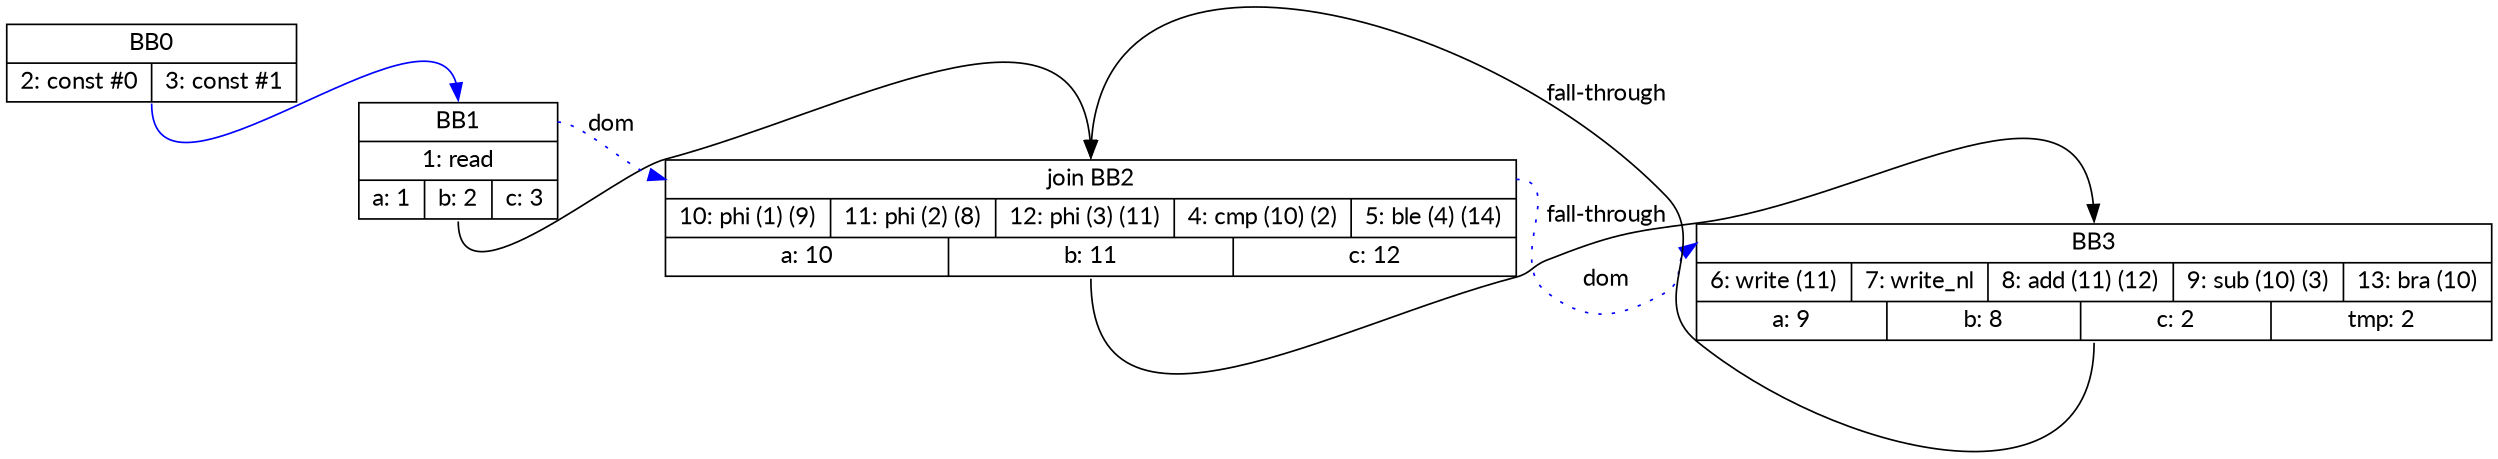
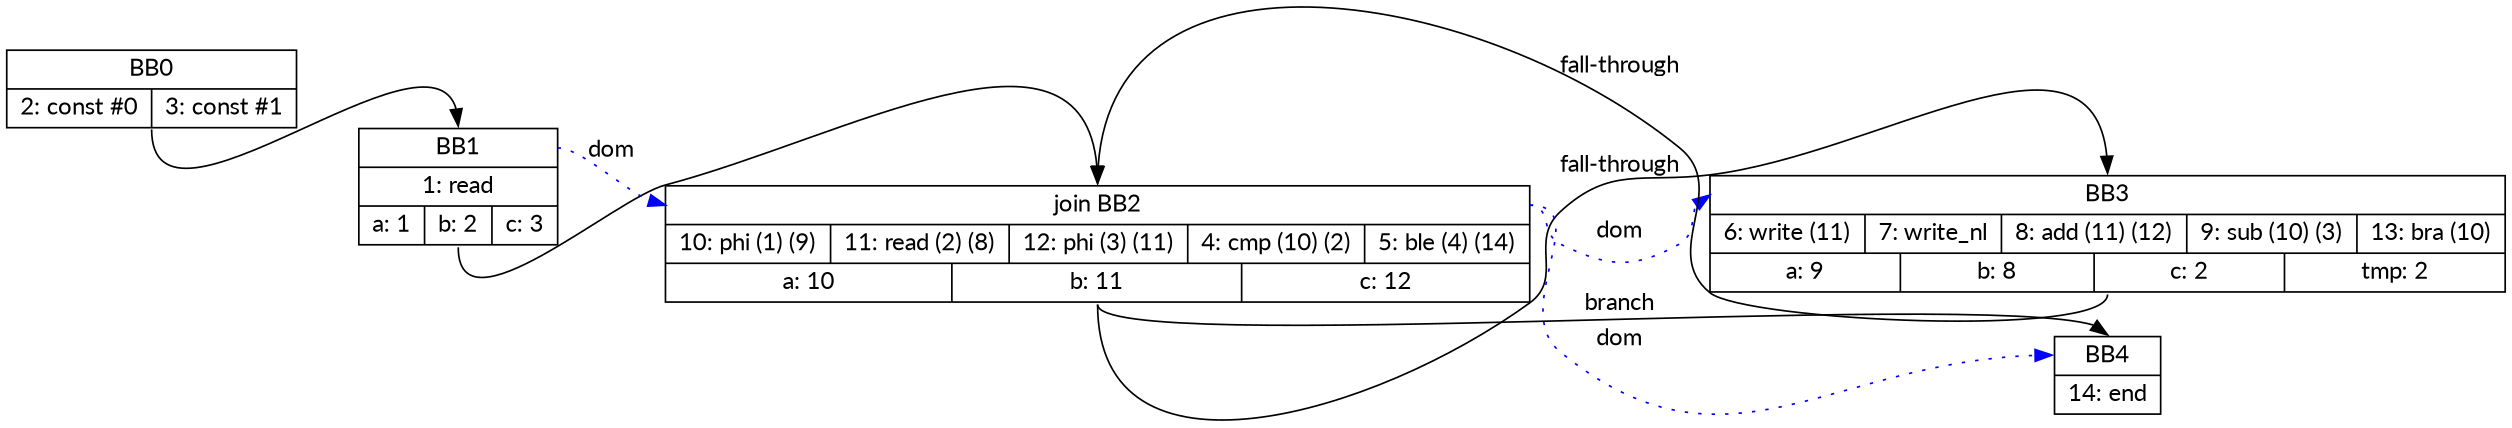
  digraph {
    fontname=Lato
    rankdir=LR
    node [fontname=Lato shape=record]
    edge [fontname=Lato headport=n tailport=s]
    n1 [label="<b>BB0 | {2: const #0|3: const #1}"]
    n2 [label="<b>BB1 | {1: read}| {a: 1 | b: 2 | c: 3}"]
-   n3 [label="<b>join BB2 | {10: phi (1) (9)|11: phi (2) (8)|12: phi (3) (11)|4: cmp (10) (2)|5: ble (4) (14)}| {a: 10 | b: 11 | c: 12}"]
+   n3 [label="<b>join BB2 | {10: phi (1) (9)|11: read (2) (8)|12: phi (3) (11)|4: cmp (10) (2)|5: ble (4) (14)}| {a: 10 | b: 11 | c: 12}"]
    n4 [label="<b>BB3 | {6: write (11)|7: write_nl|8: add (11) (12)|9: sub (10) (3)|13: bra (10)}| {a: 9 | b: 8 | c: 2 | tmp: 2}"]
-   n1 -> n2 [color=blue]
+   n5 [label="<b>BB4 | {14: end}"]
+   n1 -> n2
    n2 -> n3
    n2 -> n3 [color=blue headport=b label=dom style=dotted tailport=b]
    n3 -> n4 [label="fall-through"]
    n3 -> n4 [color=blue headport=b label=dom style=dotted tailport=b]
+   n3 -> n5 [label=branch]
+   n3 -> n5 [color=blue headport=b label=dom style=dotted tailport=b]
    n4 -> n3 [label="fall-through"]
  }
